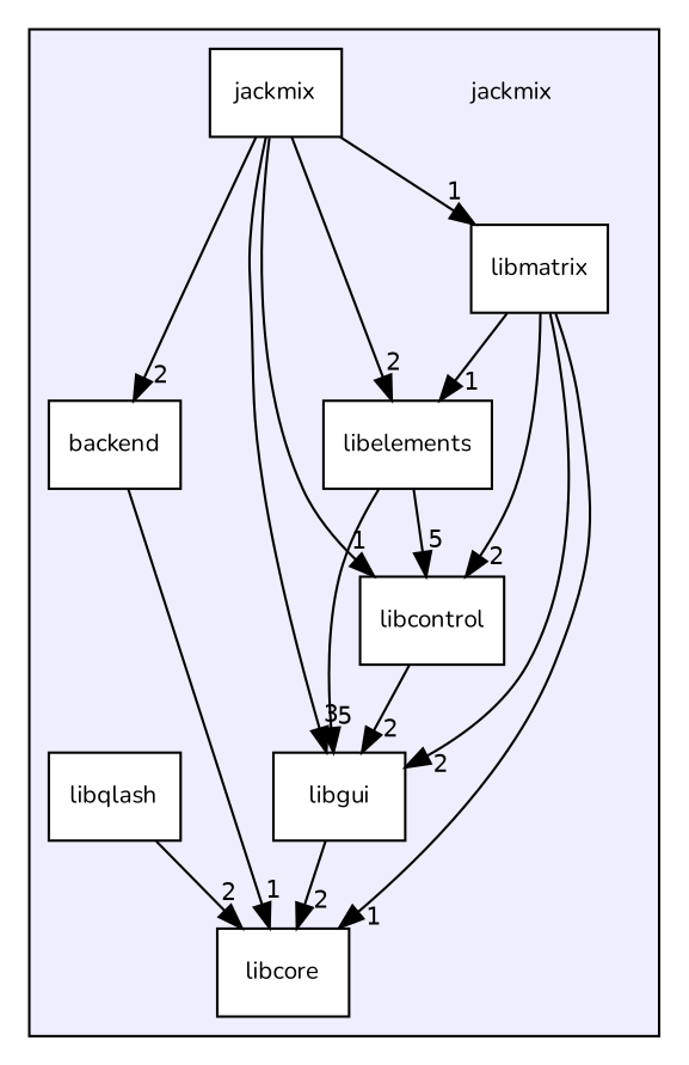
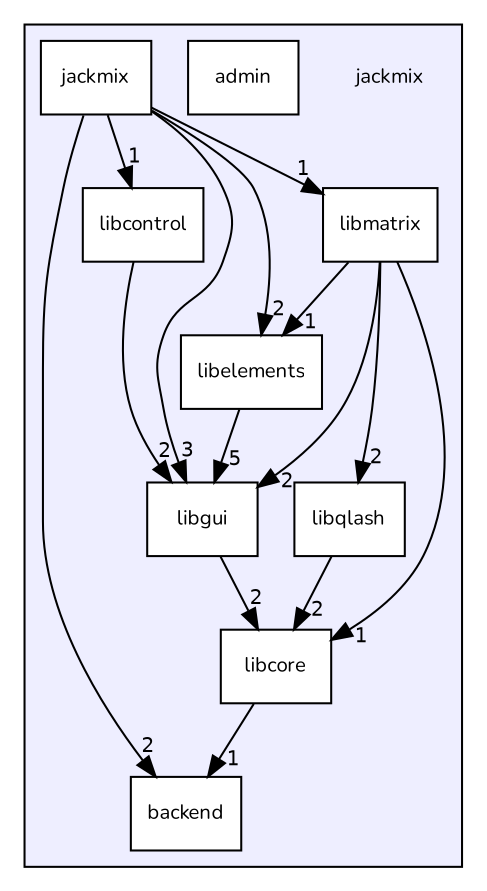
  digraph {
    compound=true
    fontname=Nunito
    node [fontname=Nunito fontsize=10 shape=box fillcolor=white style=filled]
    edge [fontname=Nunito headlabel=2 labeldistance=1.5 labelfontname=Helvetica labelfontsize=10]
    n1 [label=jackmix shape=plaintext fillcolor="" style=""]
+   n2 [label=admin]
    n3 [label=backend]
    n4 [label=jackmix]
    n5 [label=libcontrol]
    n6 [label=libcore]
    n7 [label=libelements]
    n8 [label=libgui]
    n9 [label=libmatrix]
    n10 [label=libqlash]
    subgraph cluster_1 {
      bgcolor="#eeeeff"
      pencolor=black
      n1
+     n2
      n3
      n4
      n5
      n6
      n7
      n8
      n9
      n10
    }
-   n3 -> n6 [headlabel=1]
+   n6 -> n3 [headlabel=1]
    n4 -> n3
    n4 -> n5 [headlabel=1]
    n4 -> n7
    n4 -> n8 [headlabel=3]
    n4 -> n9 [headlabel=1]
    n5 -> n8
-   n7 -> n5 [headlabel=5]
    n7 -> n8 [headlabel=5]
    n8 -> n6
-   n9 -> n5
+   n9 -> n10
    n9 -> n6 [headlabel=1]
    n9 -> n7 [headlabel=1]
    n9 -> n8
    n10 -> n6
  }
